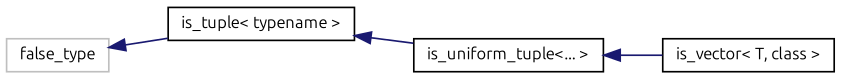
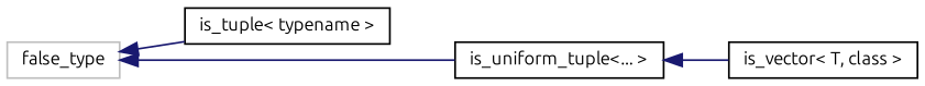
  digraph {
    fontname=Ubuntu
    rankdir=LR
    node [color=black fillcolor=white fontname=Ubuntu fontsize=10 shape=record style=filled]
    edge [color=midnightblue dir=back fontname=Ubuntu fontsize=10 labelfontname=Helvetica labelfontsize=10 style=solid]
    n1 [color=grey75 height=0.2 label=false_type width=0.4]
    n2 [height=0.2 label="is_tuple\< typename \>" width=0.4]
    n3 [height=0.2 label="is_uniform_tuple\<... \>" width=0.4]
    n4 [height=0.2 label="is_vector\< T, class \>" width=0.4]
    n1 -> n2
-   n2 -> n3
+   n1 -> n3
    n3 -> n4
  }
